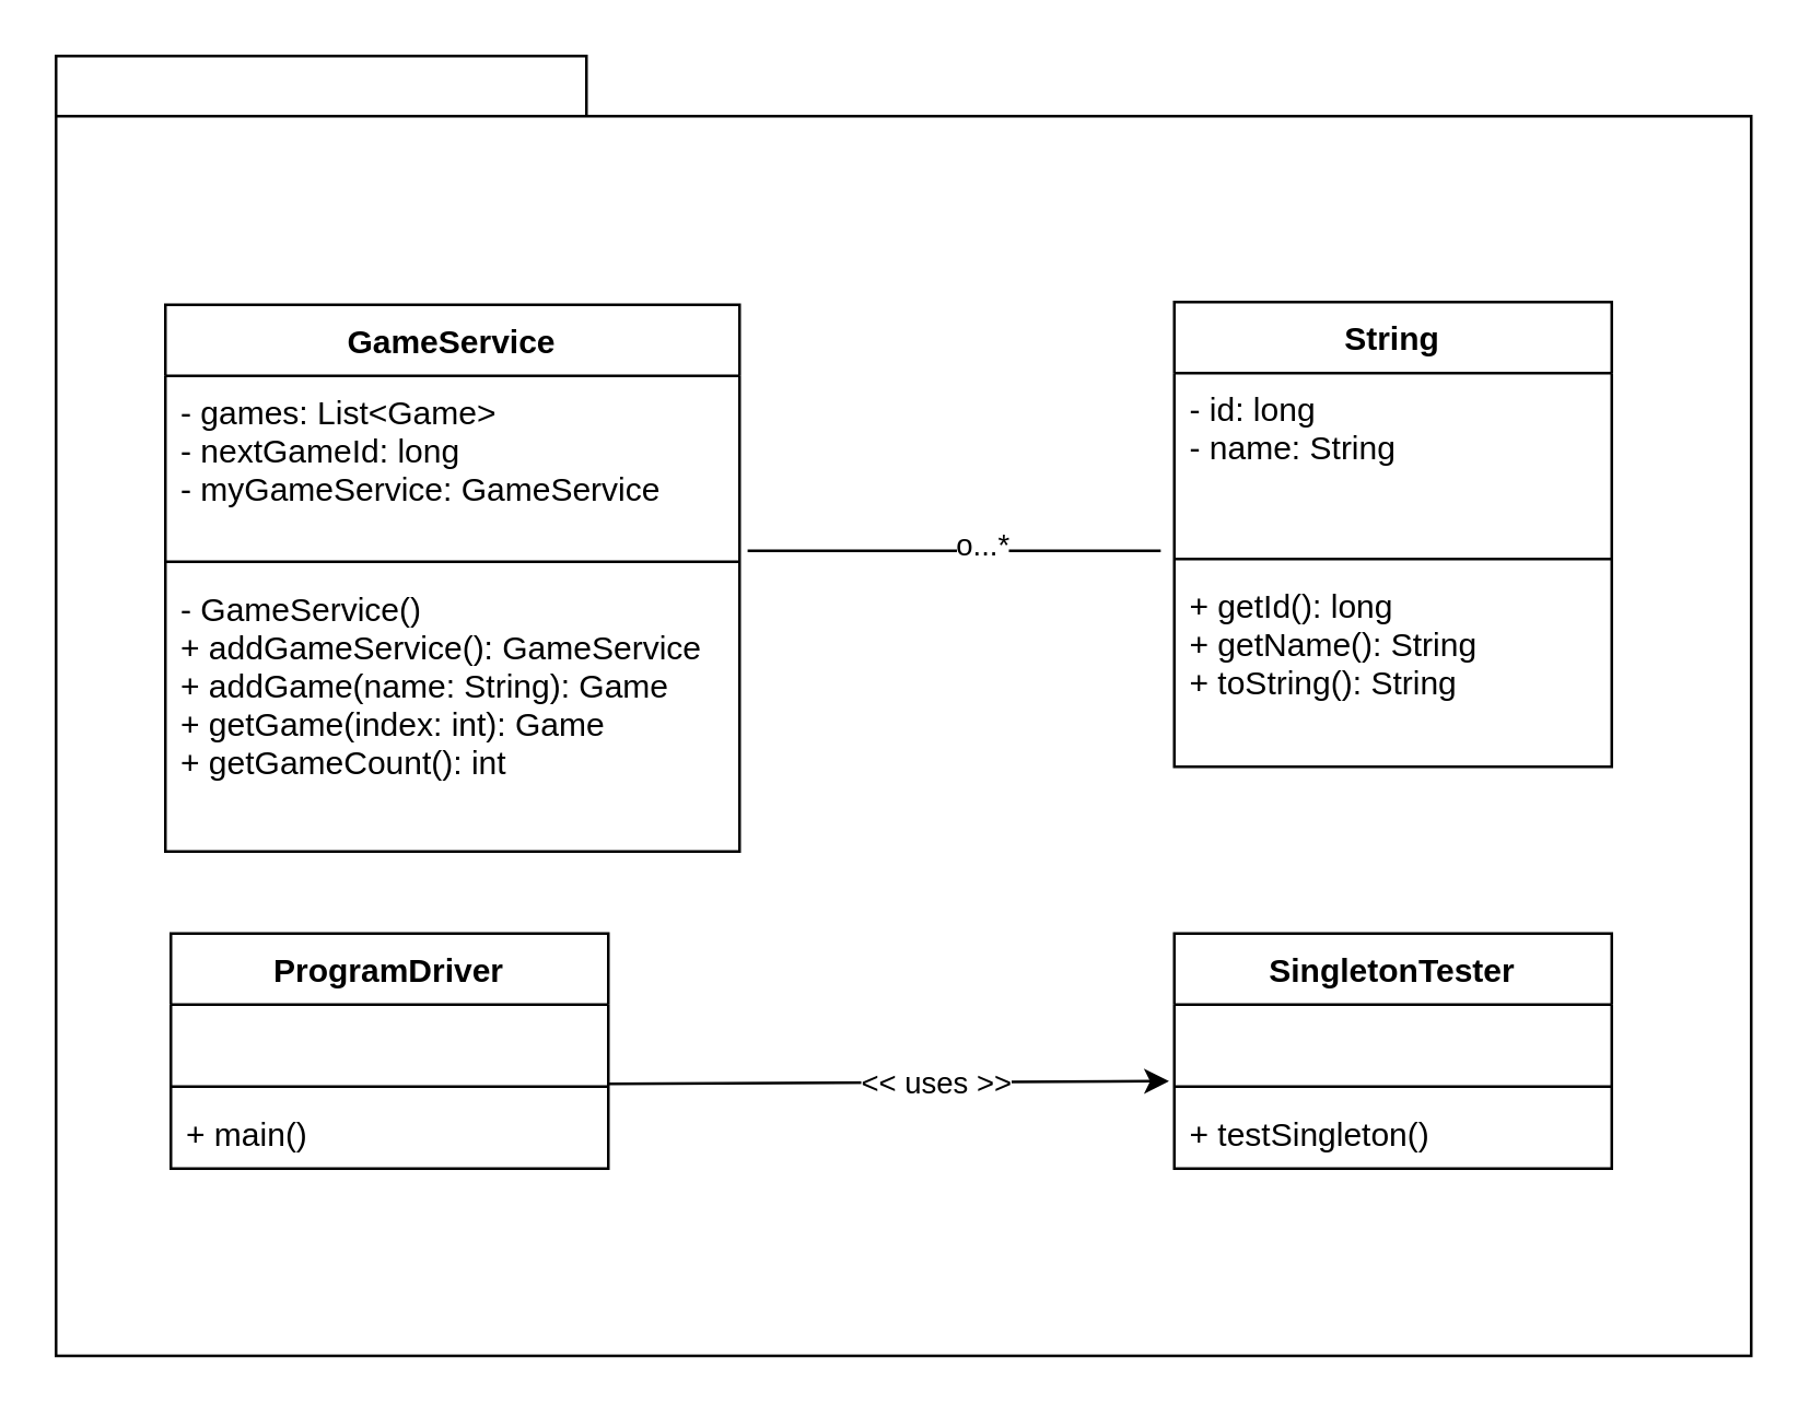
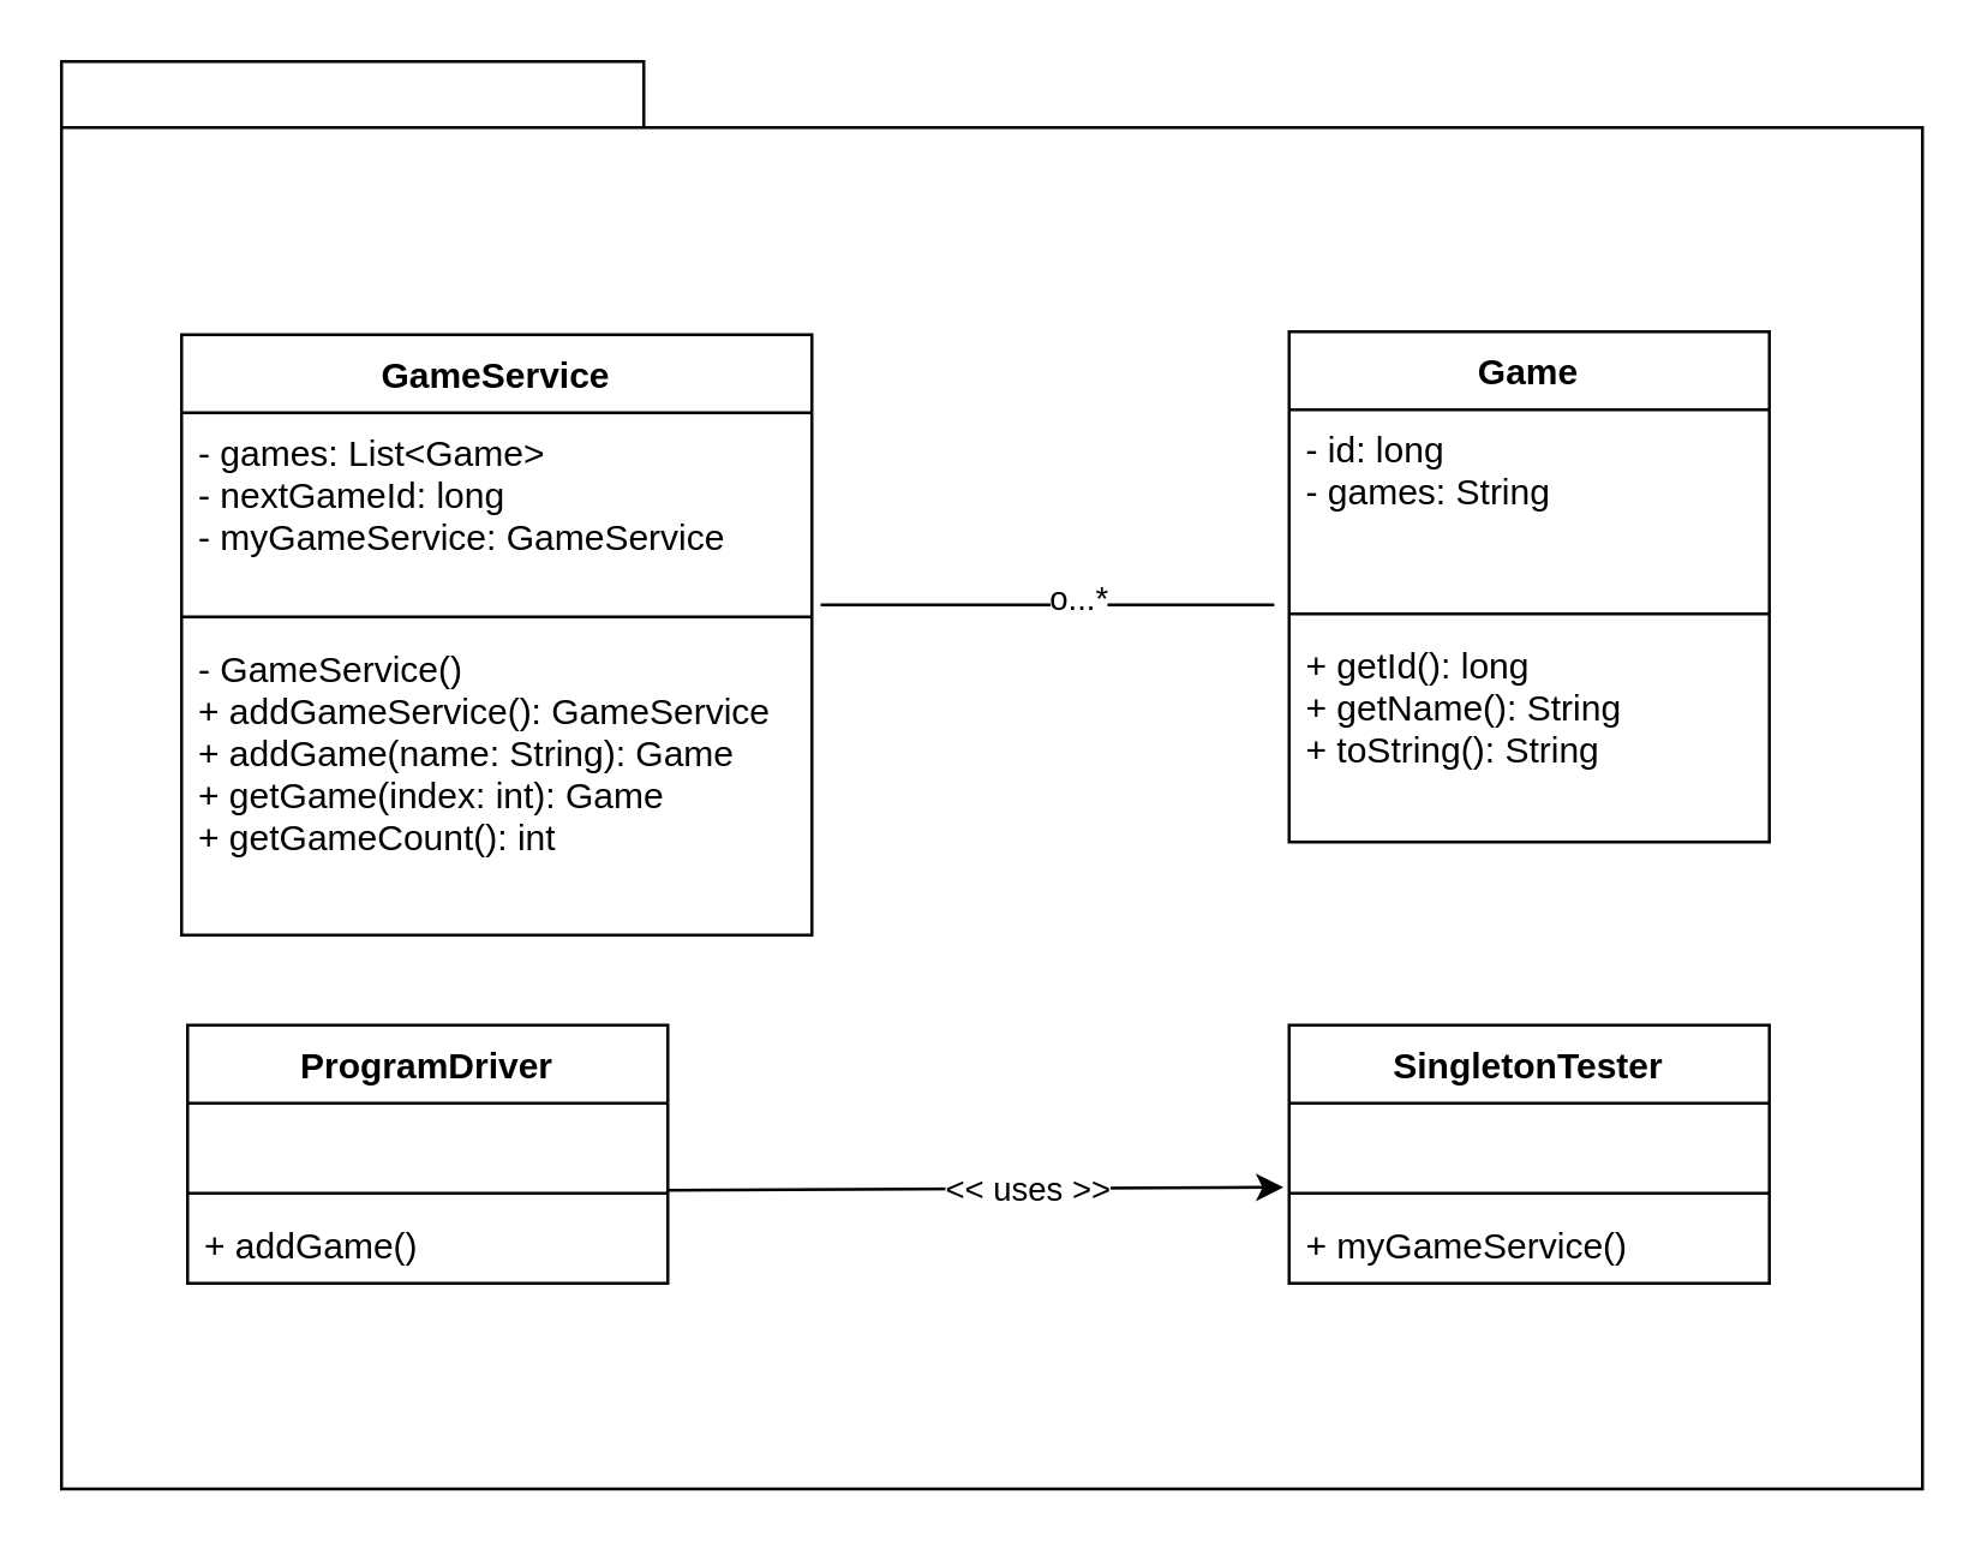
  <mxCell id="0" />
  <mxCell id="1" parent="0" />
  <mxCell id="2" value="" style="shape=folder;fontStyle=1;spacingTop=10;tabWidth=194;tabHeight=22;tabPosition=left;html=1;rounded=0;shadow=0;comic=0;labelBackgroundColor=none;strokeWidth=1;fillColor=none;fontFamily=Verdana;fontSize=10;align=center;" parent="1" vertex="1"><mxGeometry x="20" y="20" width="620" height="475.5" as="geometry" /></mxCell>
  <mxCell id="3" value="GameService" style="swimlane;fontStyle=1;align=center;verticalAlign=top;childLayout=stackLayout;horizontal=1;startSize=26;horizontalStack=0;resizeParent=1;resizeParentMax=0;resizeLast=0;collapsible=1;marginBottom=0;" vertex="1" parent="1"><mxGeometry x="60" y="111" width="210" height="200" as="geometry" /></mxCell>
  <mxCell id="4" value="- games: List&lt;Game&gt;&#10;- nextGameId: long&#10;- myGameService: GameService" style="text;strokeColor=none;fillColor=none;align=left;verticalAlign=top;spacingLeft=4;spacingRight=4;overflow=hidden;rotatable=0;points=[[0,0.5],[1,0.5]];portConstraint=eastwest;" vertex="1" parent="3"><mxGeometry y="26" width="210" height="64" as="geometry" /></mxCell>
  <mxCell id="5" value="" style="line;strokeWidth=1;fillColor=none;align=left;verticalAlign=middle;spacingTop=-1;spacingLeft=3;spacingRight=3;rotatable=0;labelPosition=right;points=[];portConstraint=eastwest;" vertex="1" parent="3"><mxGeometry y="90" width="210" height="8" as="geometry" /></mxCell>
  <mxCell id="6" value="- GameService()&#10;+ addGameService(): GameService&#10;+ addGame(name: String): Game&#10;+ getGame(index: int): Game&#10;+ getGameCount(): int" style="text;strokeColor=none;fillColor=none;align=left;verticalAlign=top;spacingLeft=4;spacingRight=4;overflow=hidden;rotatable=0;points=[[0,0.5],[1,0.5]];portConstraint=eastwest;" vertex="1" parent="3"><mxGeometry y="98" width="210" height="102" as="geometry" /></mxCell>
- <mxCell id="7" value="String" style="swimlane;fontStyle=1;align=center;verticalAlign=top;childLayout=stackLayout;horizontal=1;startSize=26;horizontalStack=0;resizeParent=1;resizeParentMax=0;resizeLast=0;collapsible=1;marginBottom=0;" vertex="1" parent="1"><mxGeometry x="429" y="110" width="160" height="170" as="geometry" /></mxCell>
- <mxCell id="8" value="- id: long&#10;- name: String" style="text;strokeColor=none;fillColor=none;align=left;verticalAlign=top;spacingLeft=4;spacingRight=4;overflow=hidden;rotatable=0;points=[[0,0.5],[1,0.5]];portConstraint=eastwest;" vertex="1" parent="7"><mxGeometry y="26" width="160" height="64" as="geometry" /></mxCell>
+ <mxCell id="7" value="Game" style="swimlane;fontStyle=1;align=center;verticalAlign=top;childLayout=stackLayout;horizontal=1;startSize=26;horizontalStack=0;resizeParent=1;resizeParentMax=0;resizeLast=0;collapsible=1;marginBottom=0;" vertex="1" parent="1"><mxGeometry x="429" y="110" width="160" height="170" as="geometry" /></mxCell>
+ <mxCell id="8" value="- id: long&#10;- games: String" style="text;strokeColor=none;fillColor=none;align=left;verticalAlign=top;spacingLeft=4;spacingRight=4;overflow=hidden;rotatable=0;points=[[0,0.5],[1,0.5]];portConstraint=eastwest;" vertex="1" parent="7"><mxGeometry y="26" width="160" height="64" as="geometry" /></mxCell>
  <mxCell id="9" value="" style="line;strokeWidth=1;fillColor=none;align=left;verticalAlign=middle;spacingTop=-1;spacingLeft=3;spacingRight=3;rotatable=0;labelPosition=right;points=[];portConstraint=eastwest;" vertex="1" parent="7"><mxGeometry y="90" width="160" height="8" as="geometry" /></mxCell>
  <mxCell id="10" value="+ getId(): long&#10;+ getName(): String&#10;+ toString(): String" style="text;strokeColor=none;fillColor=none;align=left;verticalAlign=top;spacingLeft=4;spacingRight=4;overflow=hidden;rotatable=0;points=[[0,0.5],[1,0.5]];portConstraint=eastwest;" vertex="1" parent="7"><mxGeometry y="98" width="160" height="72" as="geometry" /></mxCell>
  <mxCell id="11" value="ProgramDriver" style="swimlane;fontStyle=1;align=center;verticalAlign=top;childLayout=stackLayout;horizontal=1;startSize=26;horizontalStack=0;resizeParent=1;resizeParentMax=0;resizeLast=0;collapsible=1;marginBottom=0;" vertex="1" parent="1"><mxGeometry x="62" y="341" width="160" height="86" as="geometry" /></mxCell>
  <mxCell id="12" value=" " style="text;strokeColor=none;fillColor=none;align=left;verticalAlign=top;spacingLeft=4;spacingRight=4;overflow=hidden;rotatable=0;points=[[0,0.5],[1,0.5]];portConstraint=eastwest;" vertex="1" parent="11"><mxGeometry y="26" width="160" height="26" as="geometry" /></mxCell>
  <mxCell id="13" value="" style="line;strokeWidth=1;fillColor=none;align=left;verticalAlign=middle;spacingTop=-1;spacingLeft=3;spacingRight=3;rotatable=0;labelPosition=right;points=[];portConstraint=eastwest;" vertex="1" parent="11"><mxGeometry y="52" width="160" height="8" as="geometry" /></mxCell>
- <mxCell id="14" value="+ main()" style="text;strokeColor=none;fillColor=none;align=left;verticalAlign=top;spacingLeft=4;spacingRight=4;overflow=hidden;rotatable=0;points=[[0,0.5],[1,0.5]];portConstraint=eastwest;" vertex="1" parent="11"><mxGeometry y="60" width="160" height="26" as="geometry" /></mxCell>
+ <mxCell id="14" value="+ addGame()" style="text;strokeColor=none;fillColor=none;align=left;verticalAlign=top;spacingLeft=4;spacingRight=4;overflow=hidden;rotatable=0;points=[[0,0.5],[1,0.5]];portConstraint=eastwest;" vertex="1" parent="11"><mxGeometry y="60" width="160" height="26" as="geometry" /></mxCell>
  <mxCell id="15" value="SingletonTester" style="swimlane;fontStyle=1;align=center;verticalAlign=top;childLayout=stackLayout;horizontal=1;startSize=26;horizontalStack=0;resizeParent=1;resizeParentMax=0;resizeLast=0;collapsible=1;marginBottom=0;" vertex="1" parent="1"><mxGeometry x="429" y="341" width="160" height="86" as="geometry" /></mxCell>
  <mxCell id="16" value=" " style="text;strokeColor=none;fillColor=none;align=left;verticalAlign=top;spacingLeft=4;spacingRight=4;overflow=hidden;rotatable=0;points=[[0,0.5],[1,0.5]];portConstraint=eastwest;" vertex="1" parent="15"><mxGeometry y="26" width="160" height="26" as="geometry" /></mxCell>
  <mxCell id="17" value="" style="line;strokeWidth=1;fillColor=none;align=left;verticalAlign=middle;spacingTop=-1;spacingLeft=3;spacingRight=3;rotatable=0;labelPosition=right;points=[];portConstraint=eastwest;" vertex="1" parent="15"><mxGeometry y="52" width="160" height="8" as="geometry" /></mxCell>
- <mxCell id="18" value="+ testSingleton()" style="text;strokeColor=none;fillColor=none;align=left;verticalAlign=top;spacingLeft=4;spacingRight=4;overflow=hidden;rotatable=0;points=[[0,0.5],[1,0.5]];portConstraint=eastwest;" vertex="1" parent="15"><mxGeometry y="60" width="160" height="26" as="geometry" /></mxCell>
+ <mxCell id="18" value="+ myGameService()" style="text;strokeColor=none;fillColor=none;align=left;verticalAlign=top;spacingLeft=4;spacingRight=4;overflow=hidden;rotatable=0;points=[[0,0.5],[1,0.5]];portConstraint=eastwest;" vertex="1" parent="15"><mxGeometry y="60" width="160" height="26" as="geometry" /></mxCell>
  <mxCell id="19" value="" style="endArrow=classic;html=1;rounded=0;exitX=1;exitY=0.375;exitDx=0;exitDy=0;exitPerimeter=0;entryX=-0.012;entryY=1.077;entryDx=0;entryDy=0;entryPerimeter=0;" edge="1" parent="1" source="13" target="16"><mxGeometry width="50" height="50" relative="1" as="geometry"><mxPoint x="302" y="131" as="sourcePoint" /><mxPoint x="352" y="81" as="targetPoint" /></mxGeometry></mxCell>
  <mxCell id="20" value="&amp;lt;&amp;lt; uses &amp;gt;&amp;gt;" style="edgeLabel;html=1;align=center;verticalAlign=middle;resizable=0;points=[];" vertex="1" connectable="0" parent="19"><mxGeometry x="0.17" relative="1" as="geometry"><mxPoint as="offset" /></mxGeometry></mxCell>
  <mxCell id="21" value="" style="endArrow=none;html=1;rounded=0;exitX=1.014;exitY=1;exitDx=0;exitDy=0;exitPerimeter=0;entryX=-0.031;entryY=1.016;entryDx=0;entryDy=0;entryPerimeter=0;" edge="1" parent="1" source="4" target="8"><mxGeometry width="50" height="50" relative="1" as="geometry"><mxPoint x="302" y="131" as="sourcePoint" /><mxPoint x="352" y="81" as="targetPoint" /></mxGeometry></mxCell>
  <mxCell id="22" value="o...*" style="edgeLabel;html=1;align=center;verticalAlign=middle;resizable=0;points=[];" vertex="1" connectable="0" parent="21"><mxGeometry x="0.139" y="3" relative="1" as="geometry"><mxPoint as="offset" /></mxGeometry></mxCell>
